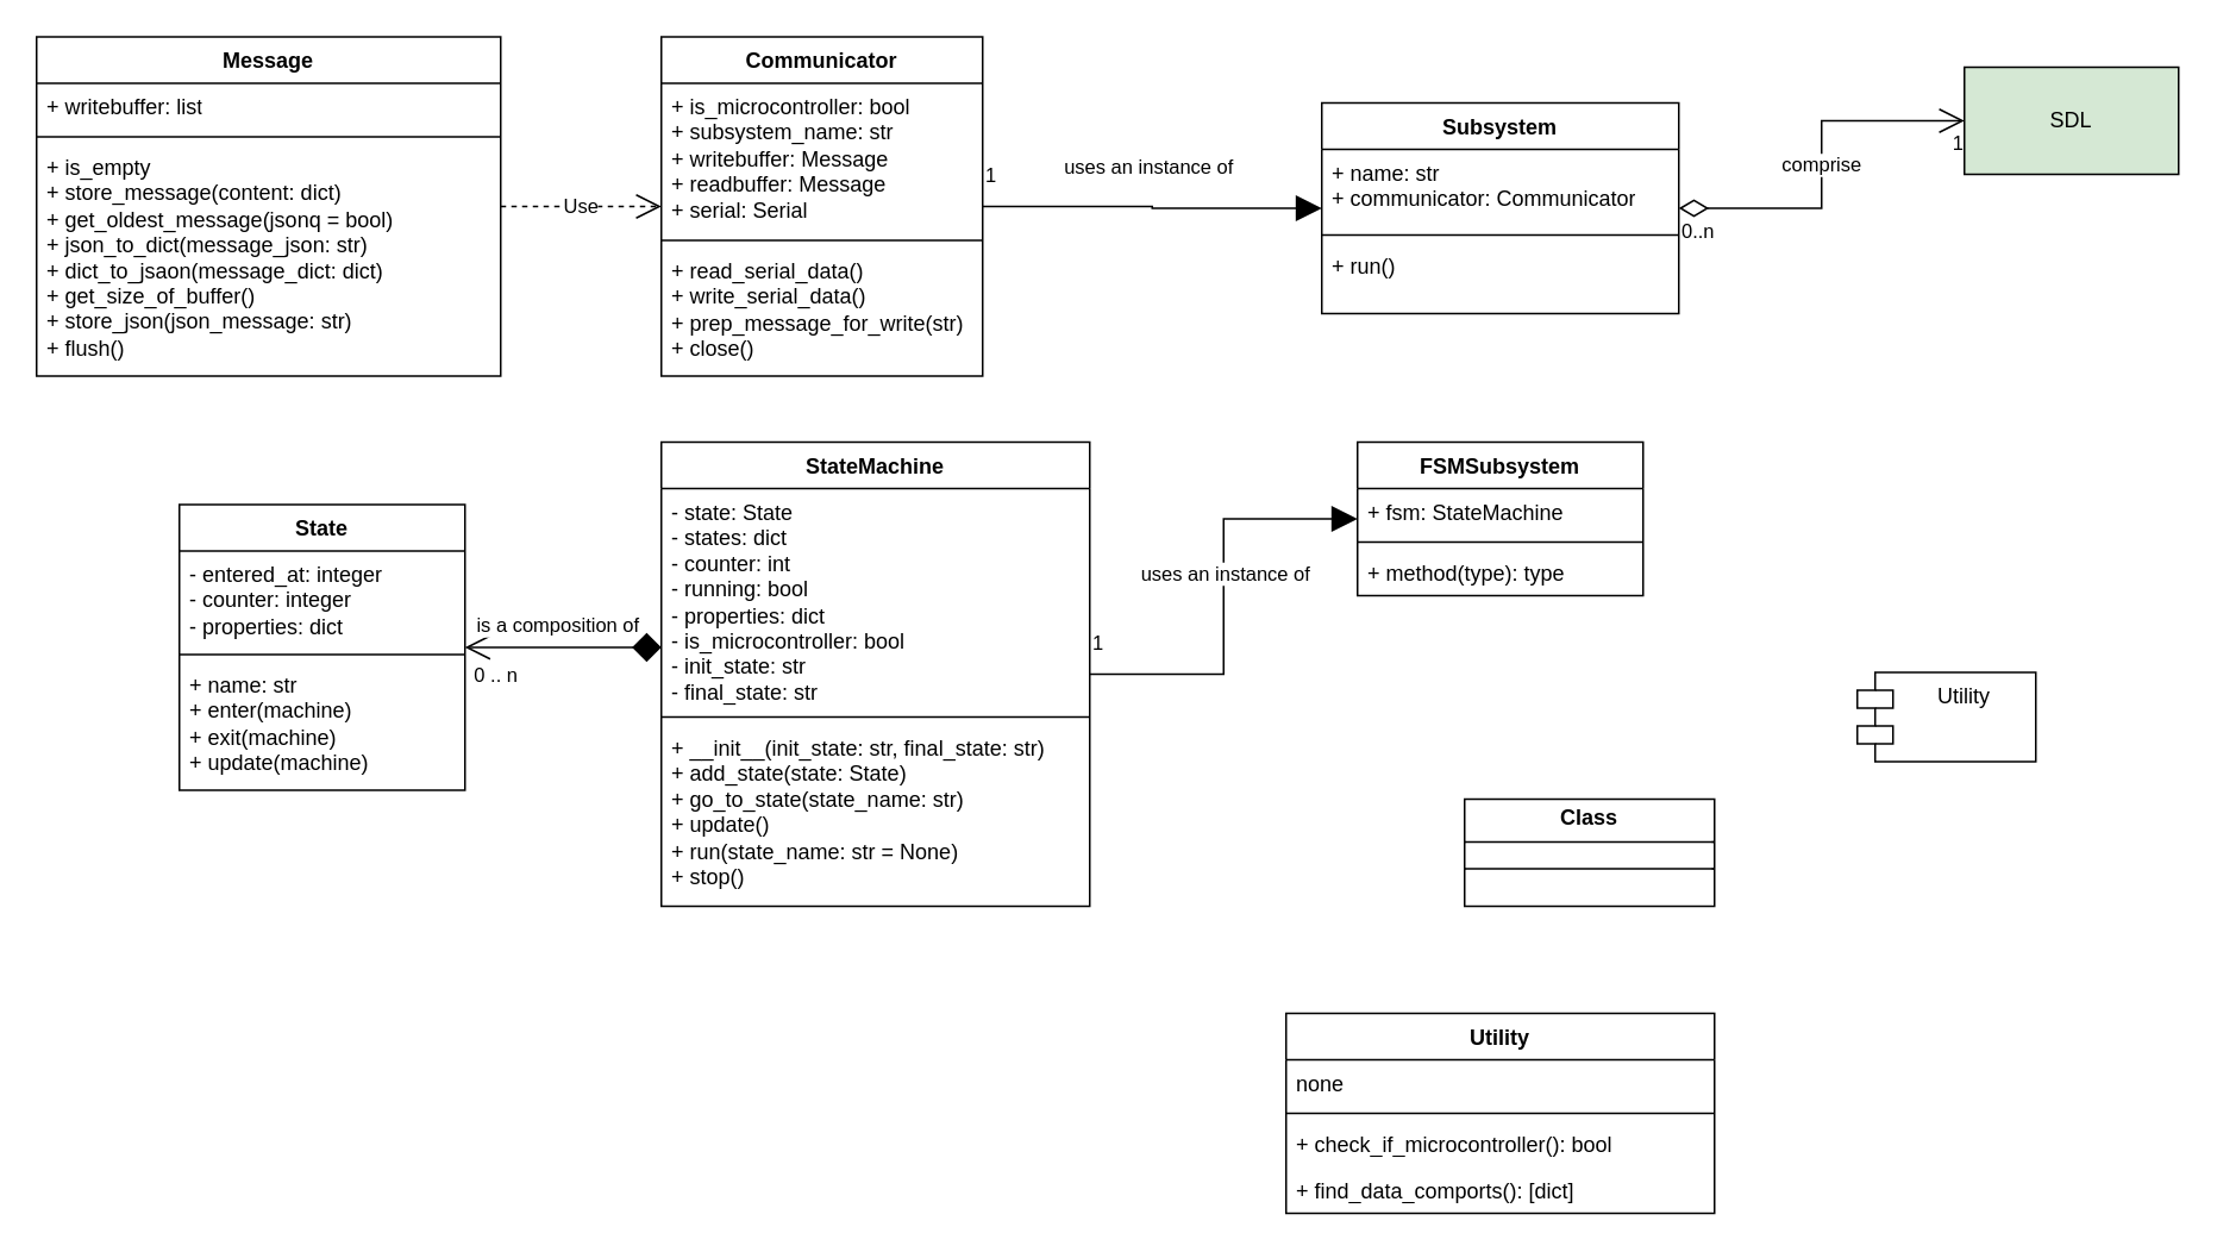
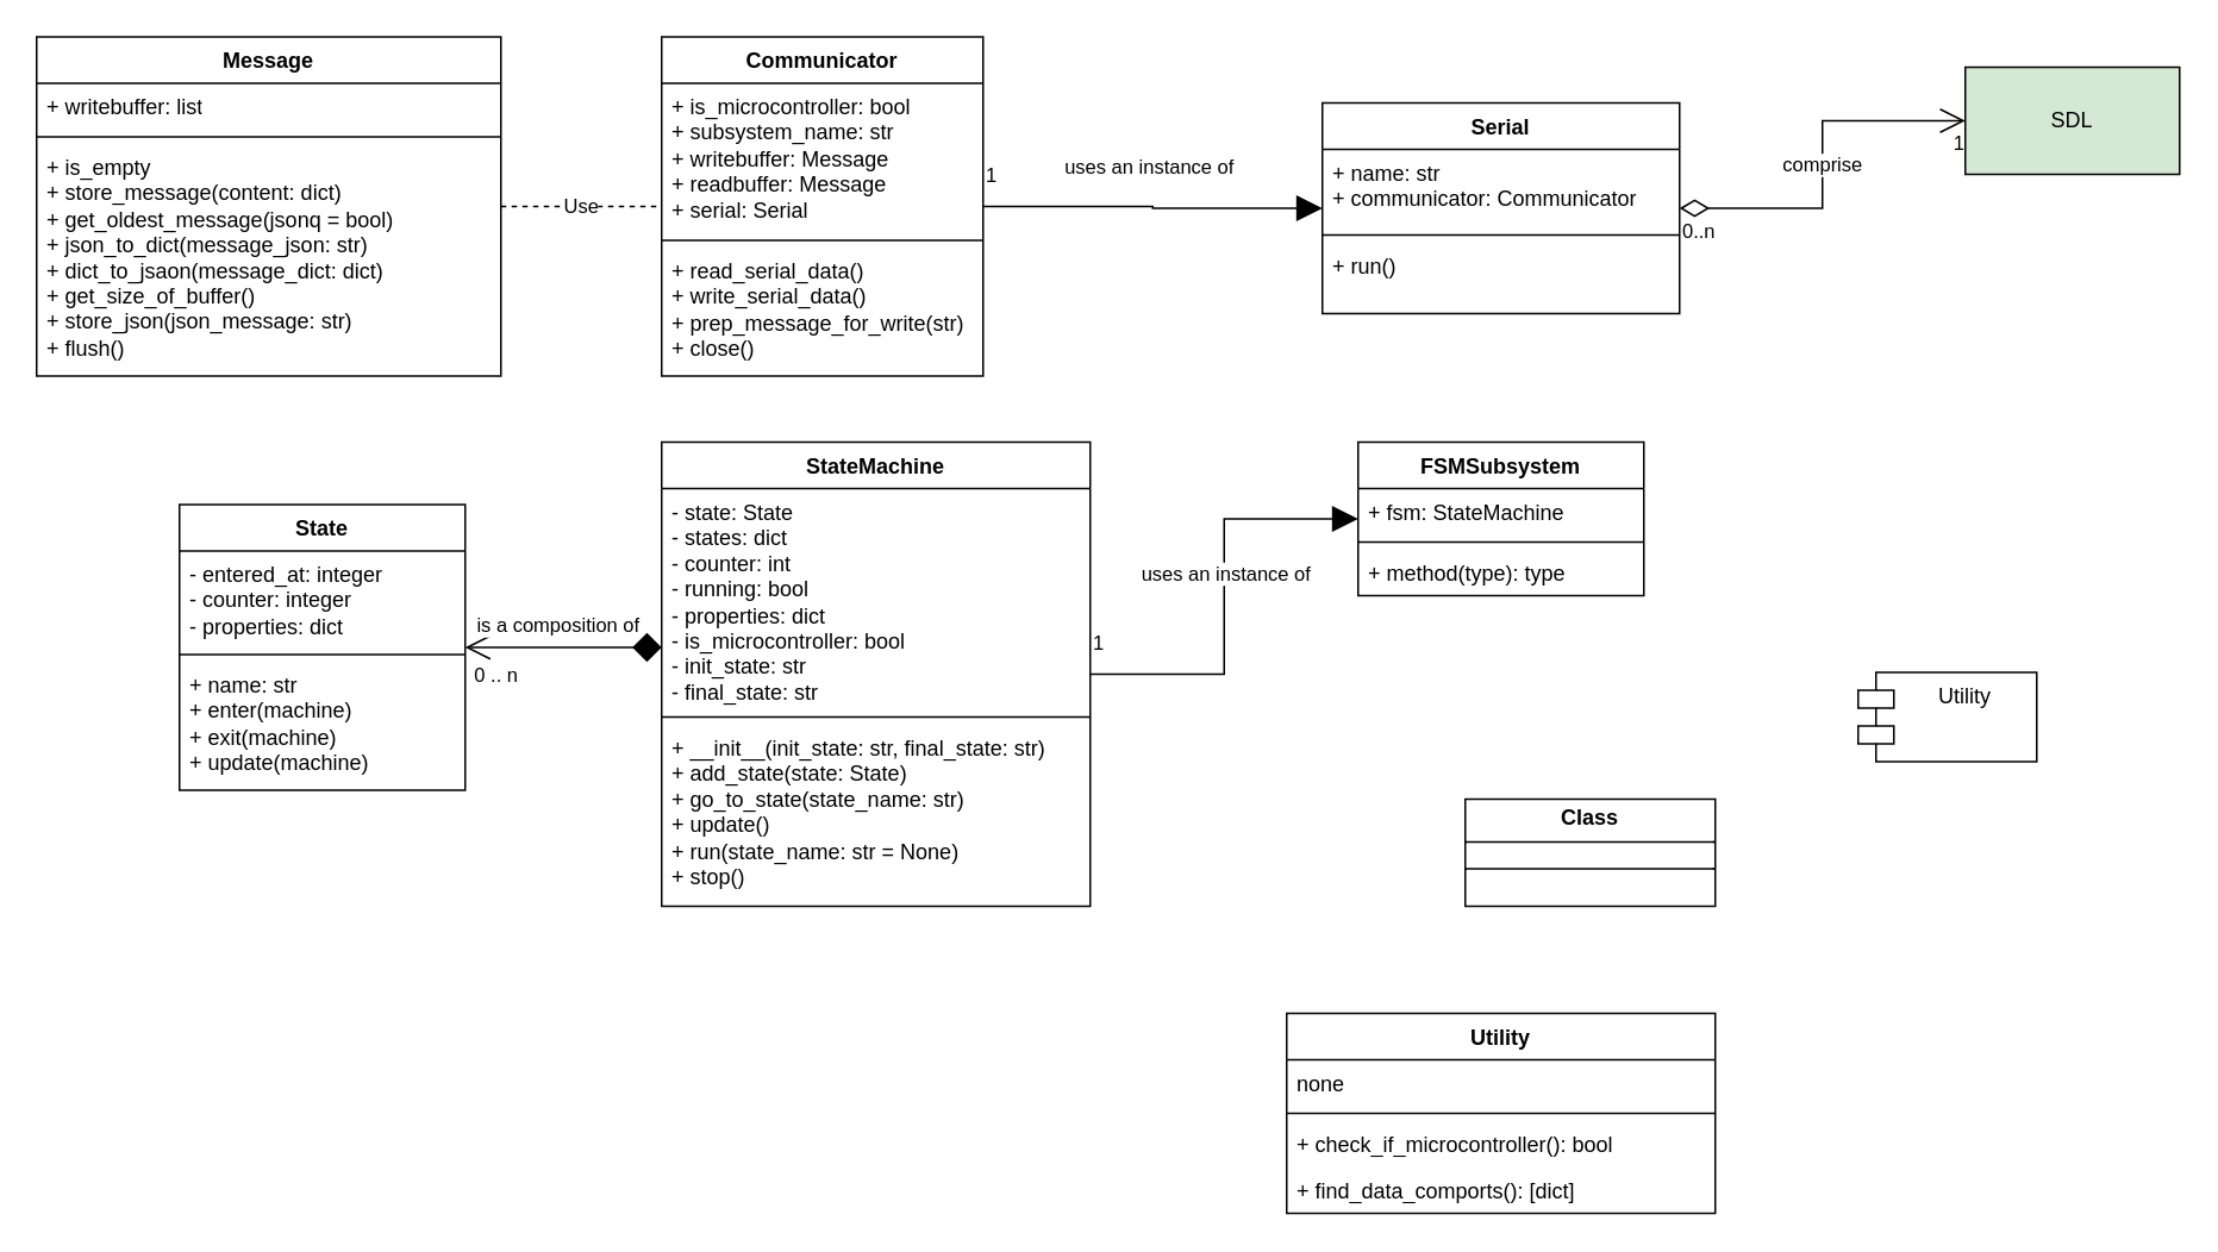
  <mxCell id="0" />
  <mxCell id="1" parent="0" />
- <mxCell id="2" value="Subsystem" style="swimlane;fontStyle=1;align=center;verticalAlign=top;childLayout=stackLayout;horizontal=1;startSize=26;horizontalStack=0;resizeParent=1;resizeParentMax=0;resizeLast=0;collapsible=1;marginBottom=0;whiteSpace=wrap;html=1;" vertex="1" parent="1"><mxGeometry x="740" y="57" width="200" height="118" as="geometry" /></mxCell>
+ <mxCell id="2" value="Serial" style="swimlane;fontStyle=1;align=center;verticalAlign=top;childLayout=stackLayout;horizontal=1;startSize=26;horizontalStack=0;resizeParent=1;resizeParentMax=0;resizeLast=0;collapsible=1;marginBottom=0;whiteSpace=wrap;html=1;" vertex="1" parent="1"><mxGeometry x="740" y="57" width="200" height="118" as="geometry" /></mxCell>
  <mxCell id="3" value="&lt;div&gt;+ name: str&lt;/div&gt;+ communicator: Communicator" style="text;strokeColor=none;fillColor=none;align=left;verticalAlign=top;spacingLeft=4;spacingRight=4;overflow=hidden;rotatable=0;points=[[0,0.5],[1,0.5]];portConstraint=eastwest;whiteSpace=wrap;html=1;" vertex="1" parent="2"><mxGeometry y="26" width="200" height="44" as="geometry" /></mxCell>
  <mxCell id="4" value="" style="line;strokeWidth=1;fillColor=none;align=left;verticalAlign=middle;spacingTop=-1;spacingLeft=3;spacingRight=3;rotatable=0;labelPosition=right;points=[];portConstraint=eastwest;strokeColor=inherit;" vertex="1" parent="2"><mxGeometry y="70" width="200" height="8" as="geometry" /></mxCell>
  <mxCell id="5" value="+ run()" style="text;strokeColor=none;fillColor=none;align=left;verticalAlign=top;spacingLeft=4;spacingRight=4;overflow=hidden;rotatable=0;points=[[0,0.5],[1,0.5]];portConstraint=eastwest;whiteSpace=wrap;html=1;" vertex="1" parent="2"><mxGeometry y="78" width="200" height="40" as="geometry" /></mxCell>
  <mxCell id="6" value="Communicator" style="swimlane;fontStyle=1;align=center;verticalAlign=top;childLayout=stackLayout;horizontal=1;startSize=26;horizontalStack=0;resizeParent=1;resizeParentMax=0;resizeLast=0;collapsible=1;marginBottom=0;whiteSpace=wrap;html=1;" vertex="1" parent="1"><mxGeometry x="370" y="20" width="180" height="190" as="geometry" /></mxCell>
  <mxCell id="7" value="+ is_microcontroller: bool&lt;div&gt;+ subsystem_name: str&lt;/div&gt;&lt;div&gt;+ writebuffer: Message&lt;/div&gt;&lt;div&gt;+ readbuffer: Message&lt;/div&gt;&lt;div&gt;+ serial: Serial&lt;/div&gt;" style="text;strokeColor=none;fillColor=none;align=left;verticalAlign=top;spacingLeft=4;spacingRight=4;overflow=hidden;rotatable=0;points=[[0,0.5],[1,0.5]];portConstraint=eastwest;whiteSpace=wrap;html=1;" vertex="1" parent="6"><mxGeometry y="26" width="180" height="84" as="geometry" /></mxCell>
  <mxCell id="8" value="" style="line;strokeWidth=1;fillColor=none;align=left;verticalAlign=middle;spacingTop=-1;spacingLeft=3;spacingRight=3;rotatable=0;labelPosition=right;points=[];portConstraint=eastwest;strokeColor=inherit;" vertex="1" parent="6"><mxGeometry y="110" width="180" height="8" as="geometry" /></mxCell>
  <mxCell id="9" value="+ read_serial_data()&lt;div&gt;+ write_serial_data()&lt;/div&gt;&lt;div&gt;+ prep_message_for_write(str)&lt;/div&gt;&lt;div&gt;+ close()&lt;/div&gt;" style="text;strokeColor=none;fillColor=none;align=left;verticalAlign=top;spacingLeft=4;spacingRight=4;overflow=hidden;rotatable=0;points=[[0,0.5],[1,0.5]];portConstraint=eastwest;whiteSpace=wrap;html=1;" vertex="1" parent="6"><mxGeometry y="118" width="180" height="72" as="geometry" /></mxCell>
  <mxCell id="10" value="FSMSubsystem&lt;div&gt;&lt;br&gt;&lt;/div&gt;" style="swimlane;fontStyle=1;align=center;verticalAlign=top;childLayout=stackLayout;horizontal=1;startSize=26;horizontalStack=0;resizeParent=1;resizeParentMax=0;resizeLast=0;collapsible=1;marginBottom=0;whiteSpace=wrap;html=1;" vertex="1" parent="1"><mxGeometry x="760" y="247" width="160" height="86" as="geometry" /></mxCell>
  <mxCell id="11" value="+ fsm: StateMachine" style="text;strokeColor=none;fillColor=none;align=left;verticalAlign=top;spacingLeft=4;spacingRight=4;overflow=hidden;rotatable=0;points=[[0,0.5],[1,0.5]];portConstraint=eastwest;whiteSpace=wrap;html=1;" vertex="1" parent="10"><mxGeometry y="26" width="160" height="26" as="geometry" /></mxCell>
  <mxCell id="12" value="" style="line;strokeWidth=1;fillColor=none;align=left;verticalAlign=middle;spacingTop=-1;spacingLeft=3;spacingRight=3;rotatable=0;labelPosition=right;points=[];portConstraint=eastwest;strokeColor=inherit;" vertex="1" parent="10"><mxGeometry y="52" width="160" height="8" as="geometry" /></mxCell>
  <mxCell id="13" value="+ method(type): type" style="text;strokeColor=none;fillColor=none;align=left;verticalAlign=top;spacingLeft=4;spacingRight=4;overflow=hidden;rotatable=0;points=[[0,0.5],[1,0.5]];portConstraint=eastwest;whiteSpace=wrap;html=1;" vertex="1" parent="10"><mxGeometry y="60" width="160" height="26" as="geometry" /></mxCell>
  <mxCell id="14" value="Message" style="swimlane;fontStyle=1;align=center;verticalAlign=top;childLayout=stackLayout;horizontal=1;startSize=26;horizontalStack=0;resizeParent=1;resizeParentMax=0;resizeLast=0;collapsible=1;marginBottom=0;whiteSpace=wrap;html=1;" vertex="1" parent="1"><mxGeometry x="20" y="20" width="260" height="190" as="geometry" /></mxCell>
  <mxCell id="15" value="+ writebuffer: list" style="text;strokeColor=none;fillColor=none;align=left;verticalAlign=top;spacingLeft=4;spacingRight=4;overflow=hidden;rotatable=0;points=[[0,0.5],[1,0.5]];portConstraint=eastwest;whiteSpace=wrap;html=1;" vertex="1" parent="14"><mxGeometry y="26" width="260" height="26" as="geometry" /></mxCell>
  <mxCell id="16" value="" style="line;strokeWidth=1;fillColor=none;align=left;verticalAlign=middle;spacingTop=-1;spacingLeft=3;spacingRight=3;rotatable=0;labelPosition=right;points=[];portConstraint=eastwest;strokeColor=inherit;" vertex="1" parent="14"><mxGeometry y="52" width="260" height="8" as="geometry" /></mxCell>
  <mxCell id="17" value="+ is_empty&lt;div&gt;+ store_message(content: dict)&lt;/div&gt;&lt;div&gt;+ get_oldest_message(jsonq = bool)&lt;/div&gt;&lt;div&gt;+ json_to_dict(message_json: str)&lt;/div&gt;&lt;div&gt;+ dict_to_jsaon(message_dict: dict)&lt;/div&gt;&lt;div&gt;+ get_size_of_buffer()&lt;/div&gt;&lt;div&gt;+ store_json(json_message: str)&lt;/div&gt;&lt;div&gt;+ flush()&lt;/div&gt;&lt;div&gt;&lt;br&gt;&lt;/div&gt;" style="text;strokeColor=none;fillColor=none;align=left;verticalAlign=top;spacingLeft=4;spacingRight=4;overflow=hidden;rotatable=0;points=[[0,0.5],[1,0.5]];portConstraint=eastwest;whiteSpace=wrap;html=1;" vertex="1" parent="14"><mxGeometry y="60" width="260" height="130" as="geometry" /></mxCell>
  <mxCell id="18" value="State" style="swimlane;fontStyle=1;align=center;verticalAlign=top;childLayout=stackLayout;horizontal=1;startSize=26;horizontalStack=0;resizeParent=1;resizeParentMax=0;resizeLast=0;collapsible=1;marginBottom=0;whiteSpace=wrap;html=1;" vertex="1" parent="1"><mxGeometry x="100" y="282" width="160" height="160" as="geometry" /></mxCell>
  <mxCell id="19" value="- entered_at: integer&lt;div&gt;- counter: integer&lt;/div&gt;&lt;div&gt;- properties: dict&lt;/div&gt;&lt;div&gt;&lt;br&gt;&lt;/div&gt;" style="text;strokeColor=none;fillColor=none;align=left;verticalAlign=top;spacingLeft=4;spacingRight=4;overflow=hidden;rotatable=0;points=[[0,0.5],[1,0.5]];portConstraint=eastwest;whiteSpace=wrap;html=1;" vertex="1" parent="18"><mxGeometry y="26" width="160" height="54" as="geometry" /></mxCell>
  <mxCell id="20" value="" style="line;strokeWidth=1;fillColor=none;align=left;verticalAlign=middle;spacingTop=-1;spacingLeft=3;spacingRight=3;rotatable=0;labelPosition=right;points=[];portConstraint=eastwest;strokeColor=inherit;" vertex="1" parent="18"><mxGeometry y="80" width="160" height="8" as="geometry" /></mxCell>
  <mxCell id="21" value="+ name: str&lt;div&gt;+ enter(machine)&lt;/div&gt;&lt;div&gt;+ exit(machine)&lt;/div&gt;&lt;div&gt;+ update(machine)&lt;/div&gt;" style="text;strokeColor=none;fillColor=none;align=left;verticalAlign=top;spacingLeft=4;spacingRight=4;overflow=hidden;rotatable=0;points=[[0,0.5],[1,0.5]];portConstraint=eastwest;whiteSpace=wrap;html=1;" vertex="1" parent="18"><mxGeometry y="88" width="160" height="72" as="geometry" /></mxCell>
  <mxCell id="22" value="State&lt;span style=&quot;background-color: initial;&quot;&gt;Machine&lt;/span&gt;" style="swimlane;fontStyle=1;align=center;verticalAlign=top;childLayout=stackLayout;horizontal=1;startSize=26;horizontalStack=0;resizeParent=1;resizeParentMax=0;resizeLast=0;collapsible=1;marginBottom=0;whiteSpace=wrap;html=1;" vertex="1" parent="1"><mxGeometry x="370" y="247" width="240" height="260" as="geometry" /></mxCell>
  <mxCell id="23" value="- state: State&lt;div&gt;- states: dict&lt;/div&gt;&lt;div&gt;- counter: int&lt;/div&gt;&lt;div&gt;- running: bool&lt;/div&gt;&lt;div&gt;- properties: dict&lt;/div&gt;&lt;div&gt;- is_microcontroller: bool&lt;/div&gt;&lt;div&gt;- init_state: str&lt;/div&gt;&lt;div&gt;- final_state: str&lt;/div&gt;" style="text;strokeColor=none;fillColor=none;align=left;verticalAlign=top;spacingLeft=4;spacingRight=4;overflow=hidden;rotatable=0;points=[[0,0.5],[1,0.5]];portConstraint=eastwest;whiteSpace=wrap;html=1;" vertex="1" parent="22"><mxGeometry y="26" width="240" height="124" as="geometry" /></mxCell>
  <mxCell id="24" value="" style="line;strokeWidth=1;fillColor=none;align=left;verticalAlign=middle;spacingTop=-1;spacingLeft=3;spacingRight=3;rotatable=0;labelPosition=right;points=[];portConstraint=eastwest;strokeColor=inherit;" vertex="1" parent="22"><mxGeometry y="150" width="240" height="8" as="geometry" /></mxCell>
  <mxCell id="25" value="+ __init__(init_state: str, final_state: str)&lt;div&gt;+ add_state(state: State)&lt;/div&gt;&lt;div&gt;+ go_to_state(state_name: str)&lt;/div&gt;&lt;div&gt;+ update()&lt;/div&gt;&lt;div&gt;+ run(state_name: str = None)&lt;/div&gt;&lt;div&gt;+ stop()&lt;/div&gt;" style="text;strokeColor=none;fillColor=none;align=left;verticalAlign=top;spacingLeft=4;spacingRight=4;overflow=hidden;rotatable=0;points=[[0,0.5],[1,0.5]];portConstraint=eastwest;whiteSpace=wrap;html=1;" vertex="1" parent="22"><mxGeometry y="158" width="240" height="102" as="geometry" /></mxCell>
  <mxCell id="26" value="" style="endArrow=open;html=1;endSize=12;startArrow=diamond;startSize=14;startFill=1;edgeStyle=orthogonalEdgeStyle;rounded=0;strokeColor=default;" edge="1" parent="1" source="22" target="18"><mxGeometry x="-0.083" y="34" relative="1" as="geometry"><mxPoint x="450" y="542" as="sourcePoint" /><mxPoint x="250" y="537" as="targetPoint" /><Array as="points"><mxPoint x="310" y="362" /><mxPoint x="310" y="362" /></Array><mxPoint x="14" y="27" as="offset" /></mxGeometry></mxCell>
  <mxCell id="27" value="0 .. n" style="edgeLabel;resizable=0;html=1;align=right;verticalAlign=top;" connectable="0" vertex="1" parent="26"><mxGeometry x="1" relative="1" as="geometry"><mxPoint x="30" y="3" as="offset" /></mxGeometry></mxCell>
  <mxCell id="28" value="is a composition of" style="edgeLabel;html=1;align=center;verticalAlign=middle;resizable=0;points=[];" vertex="1" connectable="0" parent="26"><mxGeometry x="0.073" relative="1" as="geometry"><mxPoint y="-13" as="offset" /></mxGeometry></mxCell>
  <mxCell id="29" value="" style="endArrow=block;html=1;endSize=12;startArrow=none;startSize=14;startFill=0;edgeStyle=orthogonalEdgeStyle;rounded=0;endFill=1;" edge="1" parent="1" source="22" target="10"><mxGeometry x="0.045" y="-10" relative="1" as="geometry"><mxPoint x="660" y="517" as="sourcePoint" /><mxPoint x="820" y="517" as="targetPoint" /><mxPoint as="offset" /></mxGeometry></mxCell>
  <mxCell id="30" value="1" style="edgeLabel;resizable=0;html=1;align=left;verticalAlign=top;" connectable="0" vertex="1" parent="29"><mxGeometry x="-1" relative="1" as="geometry"><mxPoint y="-30" as="offset" /></mxGeometry></mxCell>
  <mxCell id="31" value="uses an instance of" style="edgeLabel;html=1;align=center;verticalAlign=middle;resizable=0;points=[];" vertex="1" connectable="0" parent="29"><mxGeometry x="0.117" relative="1" as="geometry"><mxPoint as="offset" /></mxGeometry></mxCell>
  <mxCell id="32" value="" style="endArrow=block;html=1;endSize=12;startArrow=none;startSize=14;startFill=0;edgeStyle=orthogonalEdgeStyle;rounded=0;endFill=1;" edge="1" parent="1" source="6" target="2"><mxGeometry x="0.045" y="-10" relative="1" as="geometry"><mxPoint x="650" y="341" as="sourcePoint" /><mxPoint x="650" y="207" as="targetPoint" /><mxPoint as="offset" /></mxGeometry></mxCell>
  <mxCell id="33" value="1" style="edgeLabel;resizable=0;html=1;align=left;verticalAlign=top;" connectable="0" vertex="1" parent="32"><mxGeometry x="-1" relative="1" as="geometry"><mxPoint y="-30" as="offset" /></mxGeometry></mxCell>
  <mxCell id="34" value="uses an instance of" style="edgeLabel;html=1;align=center;verticalAlign=middle;resizable=0;points=[];" vertex="1" connectable="0" parent="32"><mxGeometry x="-0.171" y="-1" relative="1" as="geometry"><mxPoint x="13" y="-24" as="offset" /></mxGeometry></mxCell>
- <mxCell id="35" value="Use" style="endArrow=open;endSize=12;dashed=1;html=1;rounded=0;" edge="1" parent="1" source="14" target="6"><mxGeometry width="160" relative="1" as="geometry"><mxPoint x="260" y="227" as="sourcePoint" /><mxPoint x="420" y="227" as="targetPoint" /></mxGeometry></mxCell>
+ <mxCell id="35" value="Use" style="endArrow=none;endSize=12;dashed=1;html=1;rounded=0;" edge="1" parent="1" source="14" target="6"><mxGeometry width="160" relative="1" as="geometry"><mxPoint x="260" y="227" as="sourcePoint" /><mxPoint x="420" y="227" as="targetPoint" /></mxGeometry></mxCell>
  <mxCell id="36" value="SDL" style="rounded=0;whiteSpace=wrap;html=1;fillColor=#d5e8d4;" vertex="1" parent="1"><mxGeometry x="1100" y="37" width="120" height="60" as="geometry" /></mxCell>
  <mxCell id="37" value="comprise" style="endArrow=open;html=1;endSize=12;startArrow=diamondThin;startSize=14;startFill=0;edgeStyle=orthogonalEdgeStyle;rounded=0;" edge="1" parent="1" source="2" target="36"><mxGeometry x="-0.002" relative="1" as="geometry"><mxPoint x="910" y="7" as="sourcePoint" /><mxPoint x="1070" y="7" as="targetPoint" /><mxPoint as="offset" /></mxGeometry></mxCell>
  <mxCell id="38" value="0..n" style="edgeLabel;resizable=0;html=1;align=left;verticalAlign=top;" connectable="0" vertex="1" parent="37"><mxGeometry x="-1" relative="1" as="geometry" /></mxCell>
  <mxCell id="39" value="1" style="edgeLabel;resizable=0;html=1;align=right;verticalAlign=top;" connectable="0" vertex="1" parent="37"><mxGeometry x="1" relative="1" as="geometry" /></mxCell>
  <mxCell id="40" value="Utility&lt;div&gt;&lt;br&gt;&lt;/div&gt;" style="shape=module;align=left;spacingLeft=20;align=center;verticalAlign=top;whiteSpace=wrap;html=1;" vertex="1" parent="1"><mxGeometry x="1040" y="376" width="100" height="50" as="geometry" /></mxCell>
  <mxCell id="41" value="&lt;p style=&quot;margin:0px;margin-top:4px;text-align:center;&quot;&gt;&lt;b&gt;Class&lt;/b&gt;&lt;/p&gt;&lt;hr size=&quot;1&quot; style=&quot;border-style:solid;&quot;/&gt;&lt;div style=&quot;height:2px;&quot;&gt;&lt;/div&gt;&lt;hr size=&quot;1&quot; style=&quot;border-style:solid;&quot;/&gt;&lt;div style=&quot;height:2px;&quot;&gt;&lt;/div&gt;" style="verticalAlign=top;align=left;overflow=fill;html=1;whiteSpace=wrap;" vertex="1" parent="1"><mxGeometry x="820" y="447" width="140" height="60" as="geometry" /></mxCell>
  <mxCell id="42" value="Utility" style="swimlane;fontStyle=1;align=center;verticalAlign=top;childLayout=stackLayout;horizontal=1;startSize=26;horizontalStack=0;resizeParent=1;resizeParentMax=0;resizeLast=0;collapsible=1;marginBottom=0;whiteSpace=wrap;html=1;" vertex="1" parent="1"><mxGeometry x="720" y="567" width="240" height="112" as="geometry" /></mxCell>
  <mxCell id="43" value="none" style="text;strokeColor=none;fillColor=none;align=left;verticalAlign=top;spacingLeft=4;spacingRight=4;overflow=hidden;rotatable=0;points=[[0,0.5],[1,0.5]];portConstraint=eastwest;whiteSpace=wrap;html=1;" vertex="1" parent="42"><mxGeometry y="26" width="240" height="26" as="geometry" /></mxCell>
  <mxCell id="44" value="" style="line;strokeWidth=1;fillColor=none;align=left;verticalAlign=middle;spacingTop=-1;spacingLeft=3;spacingRight=3;rotatable=0;labelPosition=right;points=[];portConstraint=eastwest;strokeColor=inherit;" vertex="1" parent="42"><mxGeometry y="52" width="240" height="8" as="geometry" /></mxCell>
  <mxCell id="45" value="+ check_if_microcontroller(): bool" style="text;strokeColor=none;fillColor=none;align=left;verticalAlign=top;spacingLeft=4;spacingRight=4;overflow=hidden;rotatable=0;points=[[0,0.5],[1,0.5]];portConstraint=eastwest;whiteSpace=wrap;html=1;" vertex="1" parent="42"><mxGeometry y="60" width="240" height="26" as="geometry" /></mxCell>
  <mxCell id="46" value="+ find_data_comports(): [dict]" style="text;strokeColor=none;fillColor=none;align=left;verticalAlign=top;spacingLeft=4;spacingRight=4;overflow=hidden;rotatable=0;points=[[0,0.5],[1,0.5]];portConstraint=eastwest;whiteSpace=wrap;html=1;" vertex="1" parent="42"><mxGeometry y="86" width="240" height="26" as="geometry" /></mxCell>
